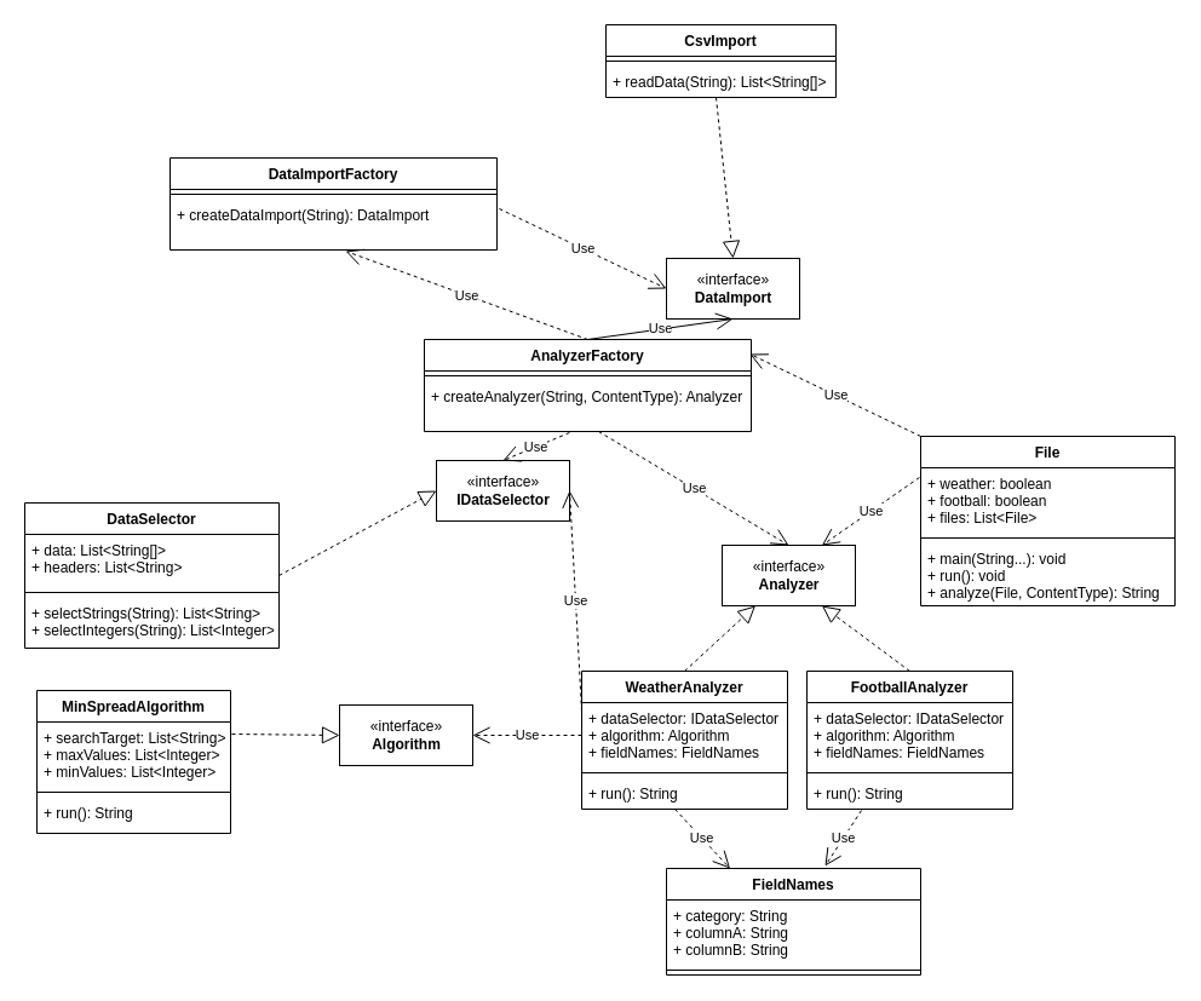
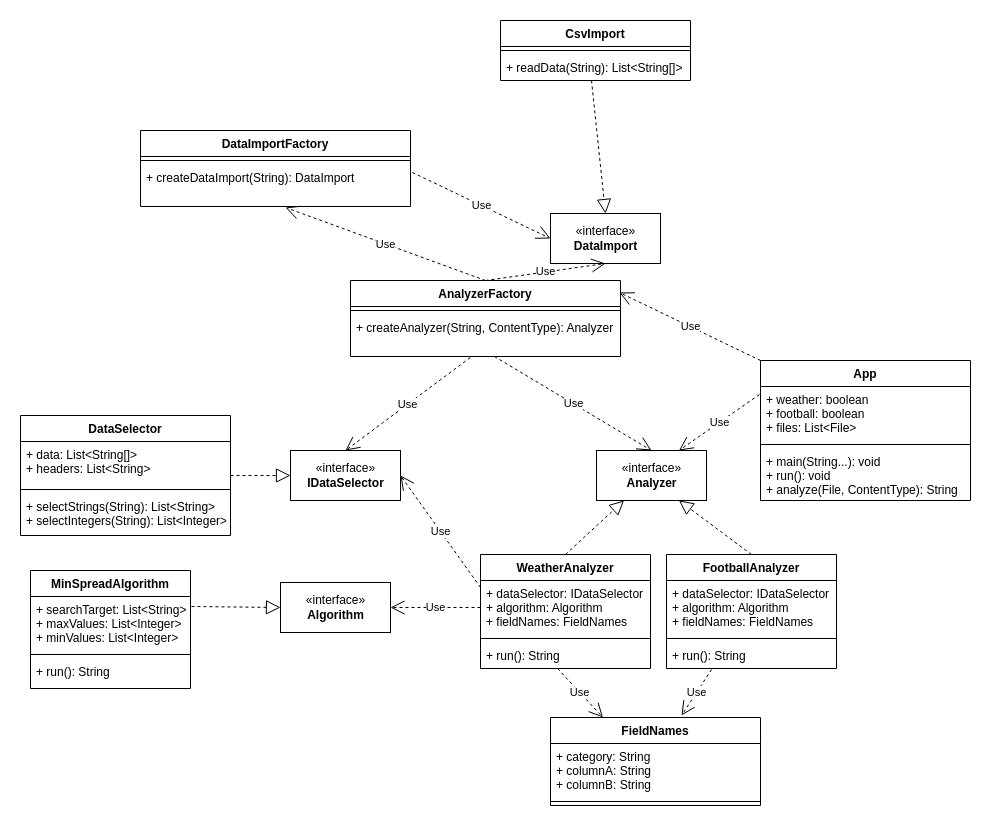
  <mxCell id="0" />
  <mxCell id="1" parent="0" />
  <mxCell id="2" value="«interface»&lt;br&gt;&lt;b&gt;Analyzer&lt;/b&gt;" style="html=1;" parent="1" vertex="1"><mxGeometry x="596" y="450" width="110" height="50" as="geometry" /></mxCell>
  <mxCell id="3" value="CsvImport" style="swimlane;fontStyle=1;align=center;verticalAlign=top;childLayout=stackLayout;horizontal=1;startSize=26;horizontalStack=0;resizeParent=1;resizeParentMax=0;resizeLast=0;collapsible=1;marginBottom=0;" parent="1" vertex="1"><mxGeometry x="500" y="20" width="190" height="60" as="geometry"><mxRectangle x="95" y="180" width="90" height="26" as="alternateBounds" /></mxGeometry></mxCell>
  <mxCell id="4" value="" style="line;strokeWidth=1;fillColor=none;align=left;verticalAlign=middle;spacingTop=-1;spacingLeft=3;spacingRight=3;rotatable=0;labelPosition=right;points=[];portConstraint=eastwest;" parent="3" vertex="1"><mxGeometry y="26" width="190" height="8" as="geometry" /></mxCell>
  <mxCell id="5" value="+ readData(String): List&lt;String[]&gt;" style="text;strokeColor=none;fillColor=none;align=left;verticalAlign=top;spacingLeft=4;spacingRight=4;overflow=hidden;rotatable=0;points=[[0,0.5],[1,0.5]];portConstraint=eastwest;" parent="3" vertex="1"><mxGeometry y="34" width="190" height="26" as="geometry" /></mxCell>
  <mxCell id="6" value="«interface»&lt;br&gt;&lt;b&gt;Algorithm&lt;/b&gt;" style="html=1;" parent="1" vertex="1"><mxGeometry x="280" y="582" width="110" height="50" as="geometry" /></mxCell>
  <mxCell id="7" value="«interface»&lt;br&gt;&lt;b&gt;DataImport&lt;br&gt;&lt;/b&gt;" style="html=1;" parent="1" vertex="1"><mxGeometry x="550" y="213" width="110" height="50" as="geometry" /></mxCell>
- <mxCell id="8" value="«interface»&lt;br&gt;&lt;b&gt;IDataSelector&lt;br&gt;&lt;/b&gt;" style="html=1;" parent="1" vertex="1"><mxGeometry x="360" y="380" width="110" height="50" as="geometry" /></mxCell>
+ <mxCell id="8" value="«interface»&lt;br&gt;&lt;b&gt;IDataSelector&lt;br&gt;&lt;/b&gt;" style="html=1;" parent="1" vertex="1"><mxGeometry x="290" y="450" width="110" height="50" as="geometry" /></mxCell>
  <mxCell id="9" value="WeatherAnalyzer" style="swimlane;fontStyle=1;align=center;verticalAlign=top;childLayout=stackLayout;horizontal=1;startSize=26;horizontalStack=0;resizeParent=1;resizeParentMax=0;resizeLast=0;collapsible=1;marginBottom=0;" parent="1" vertex="1"><mxGeometry x="480" y="554" width="170" height="114" as="geometry"><mxRectangle x="610" y="664" width="120" height="26" as="alternateBounds" /></mxGeometry></mxCell>
  <mxCell id="10" value="+ dataSelector: IDataSelector&#10;+ algorithm: Algorithm&#10;+ fieldNames: FieldNames" style="text;strokeColor=none;fillColor=none;align=left;verticalAlign=top;spacingLeft=4;spacingRight=4;overflow=hidden;rotatable=0;points=[[0,0.5],[1,0.5]];portConstraint=eastwest;" parent="9" vertex="1"><mxGeometry y="26" width="170" height="54" as="geometry" /></mxCell>
  <mxCell id="11" value="" style="line;strokeWidth=1;fillColor=none;align=left;verticalAlign=middle;spacingTop=-1;spacingLeft=3;spacingRight=3;rotatable=0;labelPosition=right;points=[];portConstraint=eastwest;" parent="9" vertex="1"><mxGeometry y="80" width="170" height="8" as="geometry" /></mxCell>
  <mxCell id="12" value="+ run(): String" style="text;strokeColor=none;fillColor=none;align=left;verticalAlign=top;spacingLeft=4;spacingRight=4;overflow=hidden;rotatable=0;points=[[0,0.5],[1,0.5]];portConstraint=eastwest;" parent="9" vertex="1"><mxGeometry y="88" width="170" height="26" as="geometry" /></mxCell>
  <mxCell id="13" value="MinSpreadAlgorithm" style="swimlane;fontStyle=1;align=center;verticalAlign=top;childLayout=stackLayout;horizontal=1;startSize=26;horizontalStack=0;resizeParent=1;resizeParentMax=0;resizeLast=0;collapsible=1;marginBottom=0;" parent="1" vertex="1"><mxGeometry x="30" y="570" width="160" height="118" as="geometry"><mxRectangle x="95" y="180" width="90" height="26" as="alternateBounds" /></mxGeometry></mxCell>
  <mxCell id="14" value="+ searchTarget: List&lt;String&gt;&#10;+ maxValues: List&lt;Integer&gt;&#10;+ minValues: List&lt;Integer&gt;" style="text;strokeColor=none;fillColor=none;align=left;verticalAlign=top;spacingLeft=4;spacingRight=4;overflow=hidden;rotatable=0;points=[[0,0.5],[1,0.5]];portConstraint=eastwest;" parent="13" vertex="1"><mxGeometry y="26" width="160" height="54" as="geometry" /></mxCell>
  <mxCell id="15" value="" style="line;strokeWidth=1;fillColor=none;align=left;verticalAlign=middle;spacingTop=-1;spacingLeft=3;spacingRight=3;rotatable=0;labelPosition=right;points=[];portConstraint=eastwest;" parent="13" vertex="1"><mxGeometry y="80" width="160" height="8" as="geometry" /></mxCell>
  <mxCell id="16" value="+ run(): String" style="text;strokeColor=none;fillColor=none;align=left;verticalAlign=top;spacingLeft=4;spacingRight=4;overflow=hidden;rotatable=0;points=[[0,0.5],[1,0.5]];portConstraint=eastwest;" parent="13" vertex="1"><mxGeometry y="88" width="160" height="30" as="geometry" /></mxCell>
  <mxCell id="17" value="DataSelector" style="swimlane;fontStyle=1;align=center;verticalAlign=top;childLayout=stackLayout;horizontal=1;startSize=26;horizontalStack=0;resizeParent=1;resizeParentMax=0;resizeLast=0;collapsible=1;marginBottom=0;" parent="1" vertex="1"><mxGeometry x="20" y="415" width="210" height="120" as="geometry"><mxRectangle x="95" y="180" width="90" height="26" as="alternateBounds" /></mxGeometry></mxCell>
  <mxCell id="18" value="+ data: List&lt;String[]&gt;&#10;+ headers: List&lt;String&gt;&#10;" style="text;strokeColor=none;fillColor=none;align=left;verticalAlign=top;spacingLeft=4;spacingRight=4;overflow=hidden;rotatable=0;points=[[0,0.5],[1,0.5]];portConstraint=eastwest;" parent="17" vertex="1"><mxGeometry y="26" width="210" height="44" as="geometry" /></mxCell>
  <mxCell id="19" value="" style="line;strokeWidth=1;fillColor=none;align=left;verticalAlign=middle;spacingTop=-1;spacingLeft=3;spacingRight=3;rotatable=0;labelPosition=right;points=[];portConstraint=eastwest;" parent="17" vertex="1"><mxGeometry y="70" width="210" height="8" as="geometry" /></mxCell>
  <mxCell id="20" value="+ selectStrings(String): List&lt;String&gt;&#10;+ selectIntegers(String): List&lt;Integer&gt;&#10;" style="text;strokeColor=none;fillColor=none;align=left;verticalAlign=top;spacingLeft=4;spacingRight=4;overflow=hidden;rotatable=0;points=[[0,0.5],[1,0.5]];portConstraint=eastwest;" parent="17" vertex="1"><mxGeometry y="78" width="210" height="42" as="geometry" /></mxCell>
  <mxCell id="21" value="" style="endArrow=block;dashed=1;endFill=0;endSize=12;html=1;exitX=0.479;exitY=1;exitDx=0;exitDy=0;entryX=0.5;entryY=0;entryDx=0;entryDy=0;exitPerimeter=0;" parent="1" source="5" target="7" edge="1"><mxGeometry width="160" relative="1" as="geometry"><mxPoint x="791" y="200" as="sourcePoint" /><mxPoint x="650" y="168" as="targetPoint" /></mxGeometry></mxCell>
  <mxCell id="22" value="" style="endArrow=block;dashed=1;endFill=0;endSize=12;html=1;exitX=1;exitY=0.5;exitDx=0;exitDy=0;entryX=0;entryY=0.5;entryDx=0;entryDy=0;" parent="1" source="17" target="8" edge="1"><mxGeometry width="160" relative="1" as="geometry"><mxPoint x="260" y="500" as="sourcePoint" /><mxPoint x="340" y="540" as="targetPoint" /></mxGeometry></mxCell>
  <mxCell id="23" value="" style="endArrow=block;dashed=1;endFill=0;endSize=12;html=1;entryX=0;entryY=0.5;entryDx=0;entryDy=0;exitX=1.006;exitY=0.185;exitDx=0;exitDy=0;exitPerimeter=0;" parent="1" source="14" target="6" edge="1"><mxGeometry width="160" relative="1" as="geometry"><mxPoint x="219.76" y="680" as="sourcePoint" /><mxPoint x="219.76" y="630" as="targetPoint" /></mxGeometry></mxCell>
  <mxCell id="24" value="" style="endArrow=block;dashed=1;endFill=0;endSize=12;html=1;entryX=0.25;entryY=1;entryDx=0;entryDy=0;exitX=0.5;exitY=0;exitDx=0;exitDy=0;" parent="1" source="9" target="2" edge="1"><mxGeometry width="160" relative="1" as="geometry"><mxPoint x="559.71" y="540" as="sourcePoint" /><mxPoint x="559.71" y="490" as="targetPoint" /></mxGeometry></mxCell>
  <mxCell id="25" value="" style="endArrow=block;dashed=1;endFill=0;endSize=12;html=1;entryX=0.75;entryY=1;entryDx=0;entryDy=0;exitX=0.5;exitY=0;exitDx=0;exitDy=0;" parent="1" source="26" target="2" edge="1"><mxGeometry width="160" relative="1" as="geometry"><mxPoint x="746" y="554" as="sourcePoint" /><mxPoint x="640" y="500" as="targetPoint" /></mxGeometry></mxCell>
  <mxCell id="26" value="FootballAnalyzer" style="swimlane;fontStyle=1;align=center;verticalAlign=top;childLayout=stackLayout;horizontal=1;startSize=26;horizontalStack=0;resizeParent=1;resizeParentMax=0;resizeLast=0;collapsible=1;marginBottom=0;" parent="1" vertex="1"><mxGeometry x="666" y="554" width="170" height="114" as="geometry"><mxRectangle x="796" y="664" width="114" height="26" as="alternateBounds" /></mxGeometry></mxCell>
  <mxCell id="27" value="+ dataSelector: IDataSelector&#10;+ algorithm: Algorithm&#10;+ fieldNames: FieldNames" style="text;strokeColor=none;fillColor=none;align=left;verticalAlign=top;spacingLeft=4;spacingRight=4;overflow=hidden;rotatable=0;points=[[0,0.5],[1,0.5]];portConstraint=eastwest;" parent="26" vertex="1"><mxGeometry y="26" width="170" height="54" as="geometry" /></mxCell>
  <mxCell id="28" value="" style="line;strokeWidth=1;fillColor=none;align=left;verticalAlign=middle;spacingTop=-1;spacingLeft=3;spacingRight=3;rotatable=0;labelPosition=right;points=[];portConstraint=eastwest;" parent="26" vertex="1"><mxGeometry y="80" width="170" height="8" as="geometry" /></mxCell>
  <mxCell id="29" value="+ run(): String" style="text;strokeColor=none;fillColor=none;align=left;verticalAlign=top;spacingLeft=4;spacingRight=4;overflow=hidden;rotatable=0;points=[[0,0.5],[1,0.5]];portConstraint=eastwest;" parent="26" vertex="1"><mxGeometry y="88" width="170" height="26" as="geometry" /></mxCell>
  <mxCell id="30" value="Use" style="endArrow=open;endSize=12;dashed=1;html=1;exitX=0;exitY=0.5;exitDx=0;exitDy=0;entryX=1;entryY=0.5;entryDx=0;entryDy=0;" parent="1" source="10" target="6" edge="1"><mxGeometry width="160" relative="1" as="geometry"><mxPoint x="506" y="798" as="sourcePoint" /><mxPoint x="666" y="798" as="targetPoint" /></mxGeometry></mxCell>
  <mxCell id="31" value="Use" style="endArrow=open;endSize=12;dashed=1;html=1;exitX=0;exitY=0.13;exitDx=0;exitDy=0;exitPerimeter=0;entryX=1;entryY=0.5;entryDx=0;entryDy=0;" parent="1" source="10" target="8" edge="1"><mxGeometry width="160" relative="1" as="geometry"><mxPoint x="430" y="510" as="sourcePoint" /><mxPoint x="590" y="510" as="targetPoint" /></mxGeometry></mxCell>
  <mxCell id="32" value="AnalyzerFactory" style="swimlane;fontStyle=1;align=center;verticalAlign=top;childLayout=stackLayout;horizontal=1;startSize=26;horizontalStack=0;resizeParent=1;resizeParentMax=0;resizeLast=0;collapsible=1;marginBottom=0;" parent="1" vertex="1"><mxGeometry x="350" y="280" width="270" height="76" as="geometry"><mxRectangle x="95" y="180" width="90" height="26" as="alternateBounds" /></mxGeometry></mxCell>
  <mxCell id="33" value="" style="line;strokeWidth=1;fillColor=none;align=left;verticalAlign=middle;spacingTop=-1;spacingLeft=3;spacingRight=3;rotatable=0;labelPosition=right;points=[];portConstraint=eastwest;" parent="32" vertex="1"><mxGeometry y="26" width="270" height="8" as="geometry" /></mxCell>
  <mxCell id="34" value="+ createAnalyzer(String, ContentType): Analyzer" style="text;strokeColor=none;fillColor=none;align=left;verticalAlign=top;spacingLeft=4;spacingRight=4;overflow=hidden;rotatable=0;points=[[0,0.5],[1,0.5]];portConstraint=eastwest;" parent="32" vertex="1"><mxGeometry y="34" width="270" height="42" as="geometry" /></mxCell>
  <mxCell id="35" value="Use" style="endArrow=open;endSize=12;dashed=1;html=1;exitX=0.5;exitY=0;exitDx=0;exitDy=0;entryX=0.537;entryY=1.024;entryDx=0;entryDy=0;entryPerimeter=0;" edge="1" parent="1" source="32" target="38"><mxGeometry width="160" relative="1" as="geometry"><mxPoint x="903" y="482.38" as="sourcePoint" /><mxPoint x="823" y="400" as="targetPoint" /></mxGeometry></mxCell>
  <mxCell id="36" value="DataImportFactory" style="swimlane;fontStyle=1;align=center;verticalAlign=top;childLayout=stackLayout;horizontal=1;startSize=26;horizontalStack=0;resizeParent=1;resizeParentMax=0;resizeLast=0;collapsible=1;marginBottom=0;" vertex="1" parent="1"><mxGeometry x="140" y="130" width="270" height="76" as="geometry"><mxRectangle x="95" y="180" width="90" height="26" as="alternateBounds" /></mxGeometry></mxCell>
  <mxCell id="37" value="" style="line;strokeWidth=1;fillColor=none;align=left;verticalAlign=middle;spacingTop=-1;spacingLeft=3;spacingRight=3;rotatable=0;labelPosition=right;points=[];portConstraint=eastwest;" vertex="1" parent="36"><mxGeometry y="26" width="270" height="8" as="geometry" /></mxCell>
  <mxCell id="38" value="+ createDataImport(String): DataImport" style="text;strokeColor=none;fillColor=none;align=left;verticalAlign=top;spacingLeft=4;spacingRight=4;overflow=hidden;rotatable=0;points=[[0,0.5],[1,0.5]];portConstraint=eastwest;" vertex="1" parent="36"><mxGeometry y="34" width="270" height="42" as="geometry" /></mxCell>
  <mxCell id="39" value="Use" style="endArrow=open;endSize=12;dashed=1;html=1;exitX=0.533;exitY=1;exitDx=0;exitDy=0;exitPerimeter=0;" edge="1" parent="1" source="34"><mxGeometry width="160" relative="1" as="geometry"><mxPoint x="925" y="447" as="sourcePoint" /><mxPoint x="651" y="450" as="targetPoint" /></mxGeometry></mxCell>
  <mxCell id="40" value="Use" style="endArrow=open;endSize=12;dashed=1;html=1;exitX=1.007;exitY=0.19;exitDx=0;exitDy=0;entryX=0;entryY=0.5;entryDx=0;entryDy=0;exitPerimeter=0;" edge="1" parent="1" source="38" target="7"><mxGeometry width="160" relative="1" as="geometry"><mxPoint x="925" y="447" as="sourcePoint" /><mxPoint x="1038.92" y="318.02" as="targetPoint" /></mxGeometry></mxCell>
  <mxCell id="41" value="Use" style="endArrow=open;endSize=12;dashed=1;html=1;exitX=0.444;exitY=1.024;exitDx=0;exitDy=0;exitPerimeter=0;entryX=0.5;entryY=0;entryDx=0;entryDy=0;" edge="1" parent="1" source="34" target="8"><mxGeometry width="160" relative="1" as="geometry"><mxPoint x="400" y="390" as="sourcePoint" /><mxPoint x="577.09" y="484" as="targetPoint" /></mxGeometry></mxCell>
- <mxCell id="42" value="Use" style="endArrow=open;endSize=12;dashed=0;html=1;exitX=0.5;exitY=0;exitDx=0;exitDy=0;entryX=0.5;entryY=1;entryDx=0;entryDy=0;" edge="1" parent="1" source="32" target="7"><mxGeometry width="160" relative="1" as="geometry"><mxPoint x="475" y="290" as="sourcePoint" /><mxPoint x="294.99" y="217.008" as="targetPoint" /></mxGeometry></mxCell>
- <mxCell id="43" value="File" style="swimlane;fontStyle=1;align=center;verticalAlign=top;childLayout=stackLayout;horizontal=1;startSize=26;horizontalStack=0;resizeParent=1;resizeParentMax=0;resizeLast=0;collapsible=1;marginBottom=0;" vertex="1" parent="1"><mxGeometry x="760" y="360" width="210" height="140" as="geometry"><mxRectangle x="796" y="664" width="114" height="26" as="alternateBounds" /></mxGeometry></mxCell>
+ <mxCell id="42" value="Use" style="endArrow=open;endSize=12;dashed=1;html=1;exitX=0.5;exitY=0;exitDx=0;exitDy=0;entryX=0.5;entryY=1;entryDx=0;entryDy=0;" edge="1" parent="1" source="32" target="7"><mxGeometry width="160" relative="1" as="geometry"><mxPoint x="475" y="290" as="sourcePoint" /><mxPoint x="294.99" y="217.008" as="targetPoint" /></mxGeometry></mxCell>
+ <mxCell id="43" value="App" style="swimlane;fontStyle=1;align=center;verticalAlign=top;childLayout=stackLayout;horizontal=1;startSize=26;horizontalStack=0;resizeParent=1;resizeParentMax=0;resizeLast=0;collapsible=1;marginBottom=0;" vertex="1" parent="1"><mxGeometry x="760" y="360" width="210" height="140" as="geometry"><mxRectangle x="796" y="664" width="114" height="26" as="alternateBounds" /></mxGeometry></mxCell>
  <mxCell id="44" value="+ weather: boolean&#10;+ football: boolean&#10;+ files: List&lt;File&gt;" style="text;strokeColor=none;fillColor=none;align=left;verticalAlign=top;spacingLeft=4;spacingRight=4;overflow=hidden;rotatable=0;points=[[0,0.5],[1,0.5]];portConstraint=eastwest;" vertex="1" parent="43"><mxGeometry y="26" width="210" height="54" as="geometry" /></mxCell>
  <mxCell id="45" value="" style="line;strokeWidth=1;fillColor=none;align=left;verticalAlign=middle;spacingTop=-1;spacingLeft=3;spacingRight=3;rotatable=0;labelPosition=right;points=[];portConstraint=eastwest;" vertex="1" parent="43"><mxGeometry y="80" width="210" height="8" as="geometry" /></mxCell>
  <mxCell id="46" value="+ main(String...): void&#10;+ run(): void&#10;+ analyze(File, ContentType): String" style="text;strokeColor=none;fillColor=none;align=left;verticalAlign=top;spacingLeft=4;spacingRight=4;overflow=hidden;rotatable=0;points=[[0,0.5],[1,0.5]];portConstraint=eastwest;" vertex="1" parent="43"><mxGeometry y="88" width="210" height="52" as="geometry" /></mxCell>
  <mxCell id="47" value="Use" style="endArrow=open;endSize=12;dashed=1;html=1;exitX=-0.005;exitY=0.148;exitDx=0;exitDy=0;exitPerimeter=0;entryX=0.75;entryY=0;entryDx=0;entryDy=0;" edge="1" parent="1" source="44" target="2"><mxGeometry width="160" relative="1" as="geometry"><mxPoint x="878" y="520" as="sourcePoint" /><mxPoint x="1038" y="520" as="targetPoint" /></mxGeometry></mxCell>
  <mxCell id="48" value="Use" style="endArrow=open;endSize=12;dashed=1;html=1;exitX=0;exitY=0;exitDx=0;exitDy=0;entryX=0.996;entryY=0.158;entryDx=0;entryDy=0;entryPerimeter=0;" edge="1" parent="1" source="43" target="32"><mxGeometry width="160" relative="1" as="geometry"><mxPoint x="760.45" y="300.002" as="sourcePoint" /><mxPoint x="650" y="396.01" as="targetPoint" /></mxGeometry></mxCell>
  <mxCell id="49" value="FieldNames" style="swimlane;fontStyle=1;align=center;verticalAlign=top;childLayout=stackLayout;horizontal=1;startSize=26;horizontalStack=0;resizeParent=1;resizeParentMax=0;resizeLast=0;collapsible=1;marginBottom=0;" vertex="1" parent="1"><mxGeometry x="550" y="717" width="210" height="88" as="geometry"><mxRectangle x="796" y="664" width="114" height="26" as="alternateBounds" /></mxGeometry></mxCell>
  <mxCell id="50" value="+ category: String&#10;+ columnA: String&#10;+ columnB: String" style="text;strokeColor=none;fillColor=none;align=left;verticalAlign=top;spacingLeft=4;spacingRight=4;overflow=hidden;rotatable=0;points=[[0,0.5],[1,0.5]];portConstraint=eastwest;" vertex="1" parent="49"><mxGeometry y="26" width="210" height="54" as="geometry" /></mxCell>
  <mxCell id="51" value="" style="line;strokeWidth=1;fillColor=none;align=left;verticalAlign=middle;spacingTop=-1;spacingLeft=3;spacingRight=3;rotatable=0;labelPosition=right;points=[];portConstraint=eastwest;" vertex="1" parent="49"><mxGeometry y="80" width="210" height="8" as="geometry" /></mxCell>
  <mxCell id="52" value="Use" style="endArrow=open;endSize=12;dashed=1;html=1;exitX=0.453;exitY=1;exitDx=0;exitDy=0;exitPerimeter=0;entryX=0.25;entryY=0;entryDx=0;entryDy=0;" edge="1" parent="1" source="12" target="49"><mxGeometry width="160" relative="1" as="geometry"><mxPoint x="540" y="690" as="sourcePoint" /><mxPoint x="700" y="690" as="targetPoint" /></mxGeometry></mxCell>
  <mxCell id="53" value="Use" style="endArrow=open;endSize=12;dashed=1;html=1;exitX=0.265;exitY=1.038;exitDx=0;exitDy=0;exitPerimeter=0;entryX=0.624;entryY=-0.023;entryDx=0;entryDy=0;entryPerimeter=0;" edge="1" parent="1" source="29" target="49"><mxGeometry width="160" relative="1" as="geometry"><mxPoint x="567.01" y="678" as="sourcePoint" /><mxPoint x="612.5" y="727" as="targetPoint" /></mxGeometry></mxCell>
